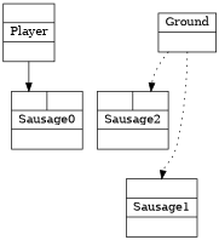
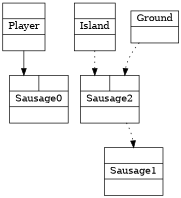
  digraph {
    node [shape=record]
    edge [style=dotted]
    n1 [label="{{<GroundP>}|{Player}|<PlayerOUT>}"]
    n2 [label="{{<Player>|<Sausage1P>}|{Sausage0}|<Sausage0OUT>}"]
    n3 [label="{{Ground}|<GroundOUT>}"]
    n4 [label="{{<IslandP>|<GroundP>}|{Sausage2}|<Sausage2OUT>}"]
    n5 [label="{{<Sausage2P>}|{Sausage1}|<Sausage1OUT>}"]
+   n6 [label="{{<Sausage0P>}|{Island}|<IslandOUT>}"]
    n1 -> n2 [headport=Player style=""]
    n3 -> n4 [headport=GroundP]
-   n3 -> n5 [headport=Sausage2P]
+   n4 -> n5 [headport=Sausage2P]
+   n6 -> n4 [headport=IslandP]
  }
